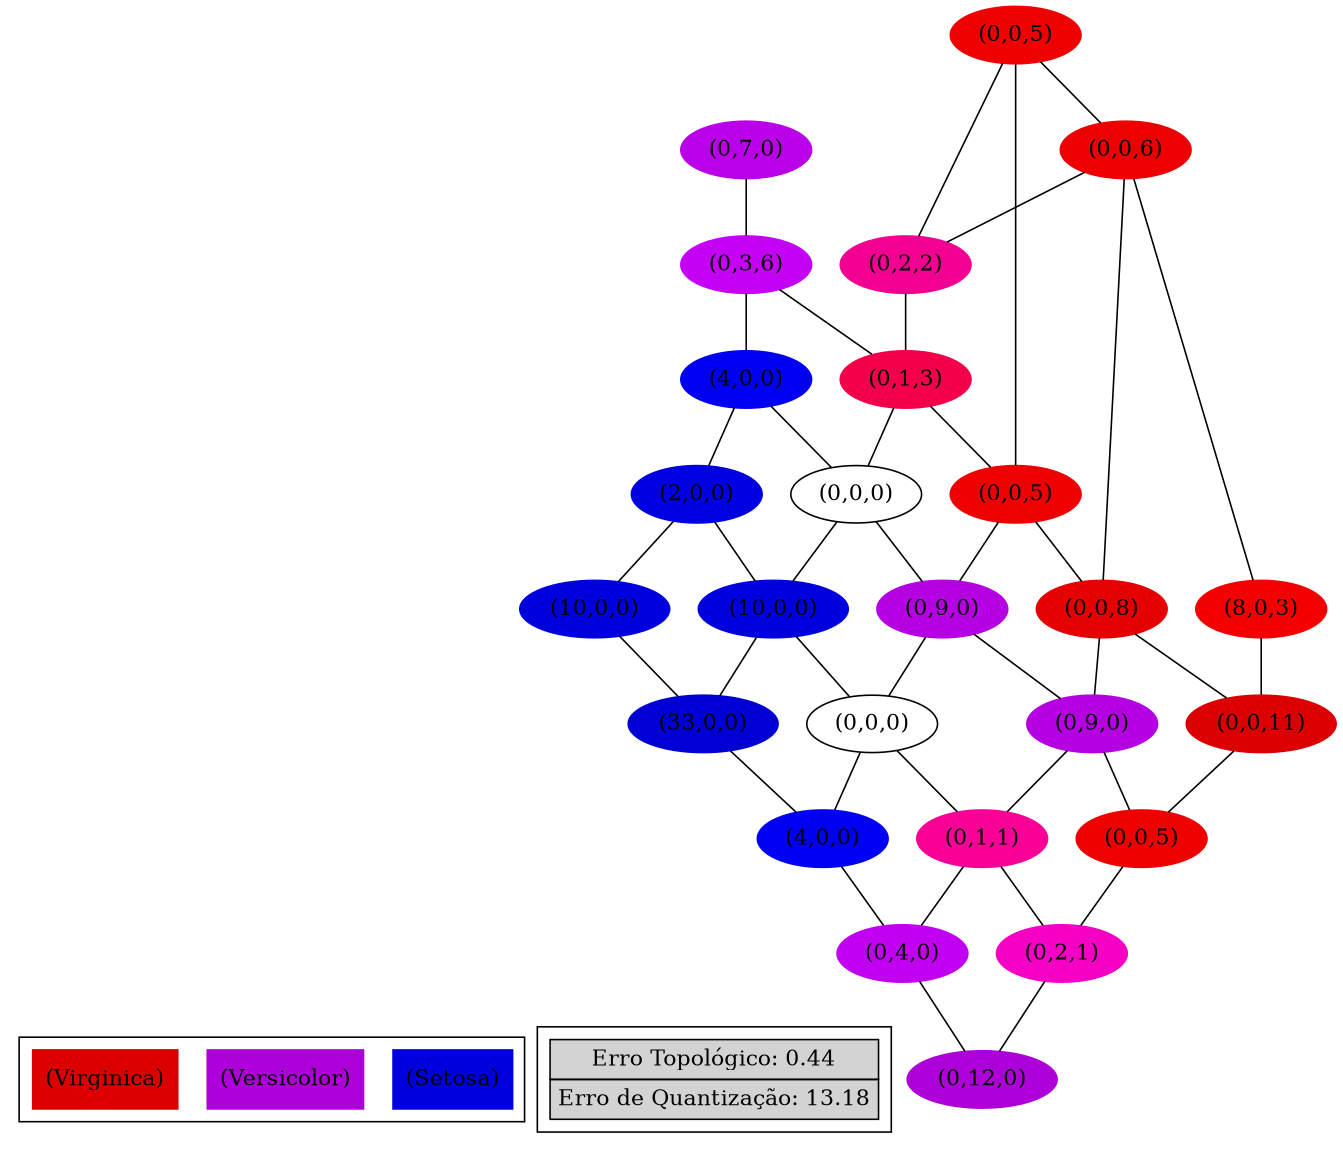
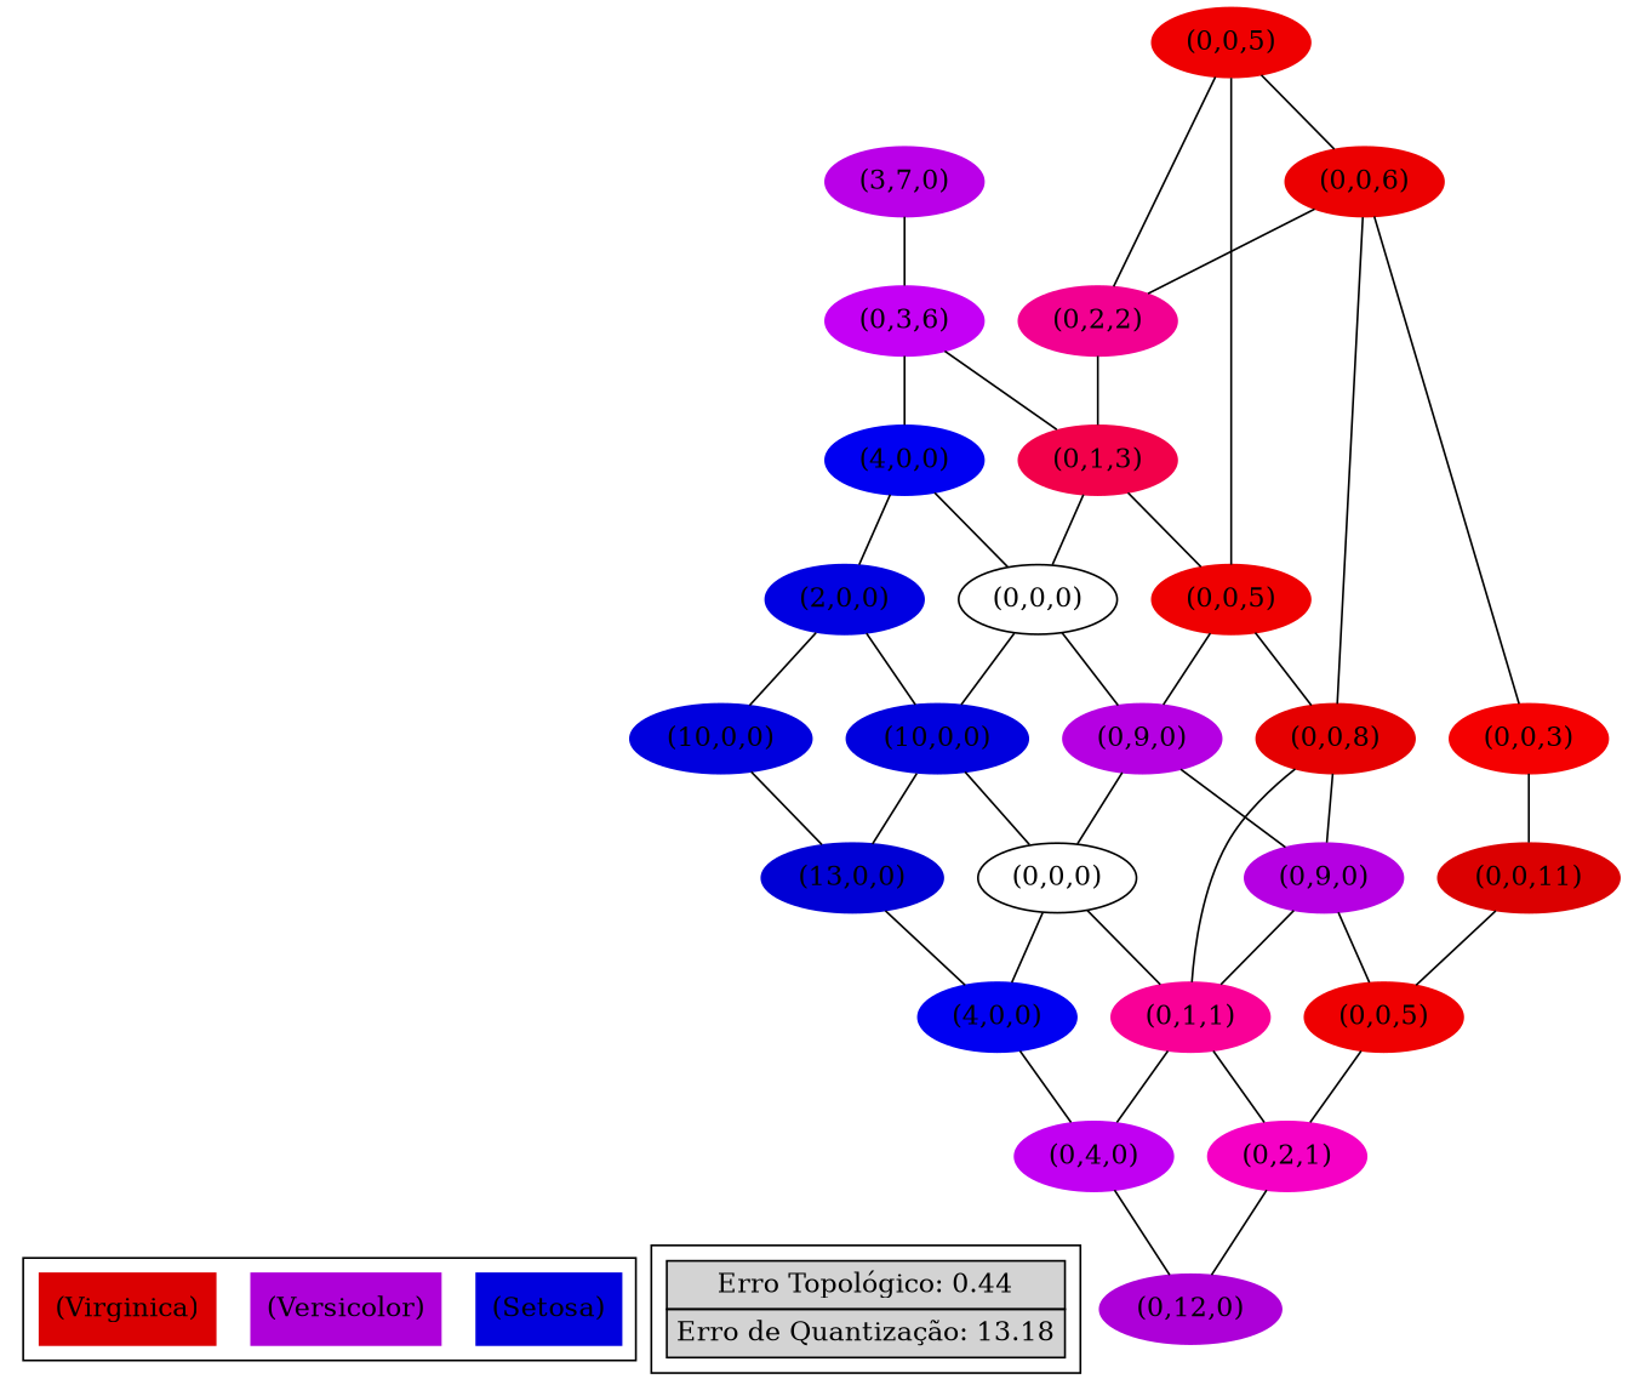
  graph {
    rankdir=BT
    node [fontcolor=black style=filled]
    n1 [color="0.666 1 0.871 " label="(Setosa)" shape=record]
    n2 [color="0.8 1 0.846 " label="(Versicolor)" shape=record]
    n3 [color="0.999 1 0.859 " label="(Virginica)" shape=record]
    n4 [label=<	 	<TABLE ALIGN="LEFT" BORDER="0" CELLBORDER="1" CELLSPACING="0" CELLPADDING="4"> 	<TR>	 	<TD>Erro Topológico: 0.44</TD> 	</TR> 	<TR> 	<TD>Erro de Quantização: 13.18</TD> 	</TR> 	</TABLE> 	> margin=0 shape=none]
    n5 [color="0.8 1 0.846 " label="(0,12,0)"]
    n6 [color="0.8 1 0.947 " label="(0,4,0)"]
    n7 [color="0.866 1 0.96 " label="(0,2,1)"]
    n8 [color="0.666 1 0.947 " label="(4,0,0)"]
    n9 [color="0.899 1 0.974 " label="(0,1,1)"]
    n10 [color="0.999 1 0.934 " label="(0,0,5)"]
-   n11 [color="0.666 1 0.834 " label="(33,0,0)"]
+   n11 [color="0.666 1 0.834 " label="(13,0,0)"]
    n12 [fillcolor="0 0 100 " label="(0,0,0)"]
    n13 [color="0.8 1 0.884 " label="(0,9,0)"]
    n14 [color="0.666 1 0.871 " label="(10,0,0)"]
    n15 [color="0.666 1 0.871 " label="(10,0,0)"]
    n16 [color="0.8 1 0.884 " label="(0,9,0)"]
    n17 [color="0.666 1 0.884 " label="(2,0,0)"]
    n18 [fillcolor="0 0 100 " label="(0,0,0)"]
    n19 [color="0.666 1 0.947 " label="(4,0,0)"]
    n20 [color="0.999 1 0.859 " label="(0,0,11)"]
    n21 [color="0.999 1 0.896 " label="(0,0,8)"]
    n22 [color="0.999 1 0.934 " label="(0,0,5)"]
    n23 [color="0.949 1 0.947 " label="(0,1,3)"]
    n24 [color="0.8 1 0.96 " label="(0,3,6)"]
-   n25 [color="0.999 1 0.96 " label="(8,0,3)"]
+   n25 [color="0.999 1 0.96 " label="(0,0,3)"]
    n26 [color="0.999 1 0.922 " label="(0,0,6)"]
    n27 [color="0.999 1 0.934 " label="(0,0,5)"]
    n28 [color="0.9 1 0.947 " label="(0,2,2)"]
-   n29 [color="0.8 1 0.909 " label="(0,7,0)"]
+   n29 [color="0.8 1 0.909 " label="(3,7,0)"]
    subgraph cluster_1 {
      n1
      n2
      n3
    }
    subgraph cluster_2 {
      subgraph sub_3 {
        rank=sink
        n4
      }
    }
    n5 -- n6
    n5 -- n7
    n6 -- n8
    n6 -- n9
    n7 -- n9
    n7 -- n10
    n8 -- n11
    n8 -- n12
    n9 -- n12
    n9 -- n13
    n10 -- n13
    n10 -- n20
    n11 -- n14
    n11 -- n15
    n12 -- n15
    n12 -- n16
    n13 -- n16
    n13 -- n21
    n14 -- n17
    n15 -- n17
    n15 -- n18
    n16 -- n18
    n16 -- n22
    n17 -- n19
    n18 -- n19
    n18 -- n23
    n19 -- n24
-   n20 -- n21
+   n9 -- n21
    n20 -- n25
    n21 -- n22
    n21 -- n26
    n22 -- n23
    n22 -- n27
    n23 -- n24
    n23 -- n28
    n24 -- n29
    n25 -- n26
    n26 -- n27
    n27 -- n28
    n28 -- n26
  }
